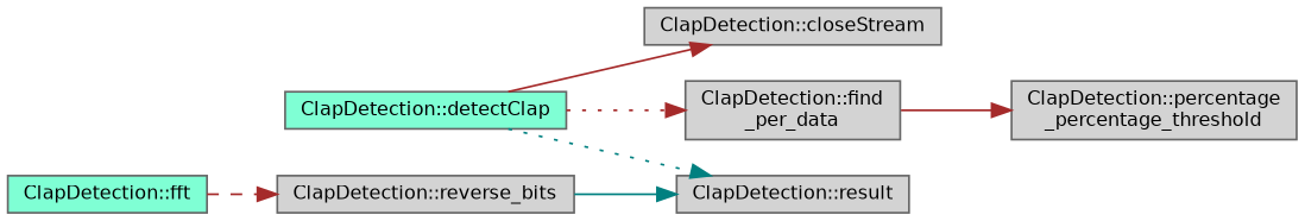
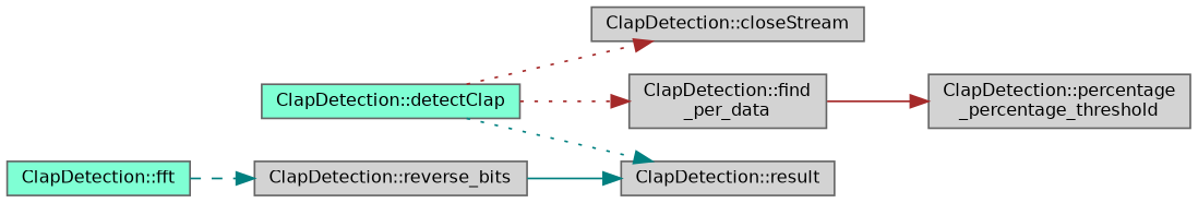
  digraph {
    rankdir=LR
    node [color=grey40 fillcolor=lightgrey fontname=Helvetica fontsize=10 shape=box style=filled]
    edge [color=brown fontname=Helvetica fontsize=10 labelfontname=Helvetica labelfontsize=10 style=solid]
    n1 [color=gray40 fillcolor=aquamarine fontcolor=black height=0.2 label="ClapDetection::detectClap" width=0.4]
    n2 [height=0.2 label="ClapDetection::closeStream" width=0.4]
    n3 [height=0.2 label="ClapDetection::find\l_per_data" width=0.4]
    n4 [height=0.2 label="ClapDetection::result" width=0.4]
    n5 [height=0.2 label="ClapDetection::percentage\l_percentage_threshold" width=0.4]
    n6 [fillcolor=aquamarine height=0.2 label="ClapDetection::fft" width=0.4]
    n7 [height=0.2 label="ClapDetection::reverse_bits" width=0.4]
-   n1 -> n2
+   n1 -> n2 [style=dotted]
    n1 -> n3 [style=dotted]
    n1 -> n4 [color=teal style=dotted]
    n3 -> n5
-   n6 -> n7 [style=dashed]
+   n6 -> n7 [color=teal style=dashed]
    n7 -> n4 [color=teal]
  }
